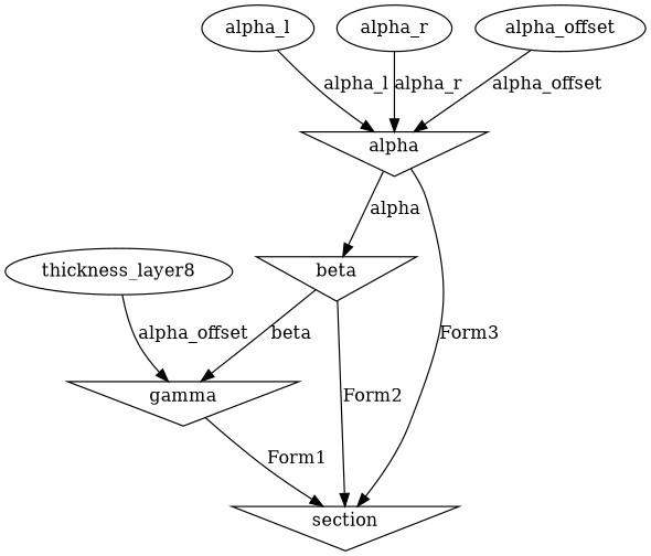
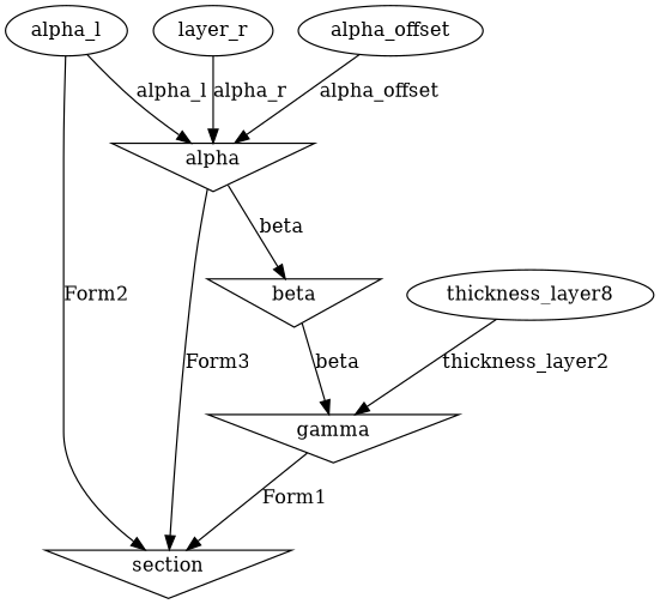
  digraph {
    alpha [shape=invtriangle]
    beta [shape=invtriangle]
    section [shape=invtriangle]
    gamma [shape=invtriangle]
    alpha_l
-   alpha_r
+   alpha_r [label=layer_r]
    alpha_offset
    n8 [label=thickness_layer8]
-   alpha -> beta [label=alpha]
+   alpha -> beta [label=beta]
    alpha -> section [label=Form3]
-   beta -> section [label=Form2]
+   alpha_l -> section [label=Form2]
    beta -> gamma [label=beta]
    gamma -> section [label=Form1]
    alpha_l -> alpha [label=alpha_l]
    alpha_r -> alpha [label=alpha_r]
    alpha_offset -> alpha [label=alpha_offset]
-   n8 -> gamma [label=alpha_offset]
+   n8 -> gamma [label=thickness_layer2]
  }
